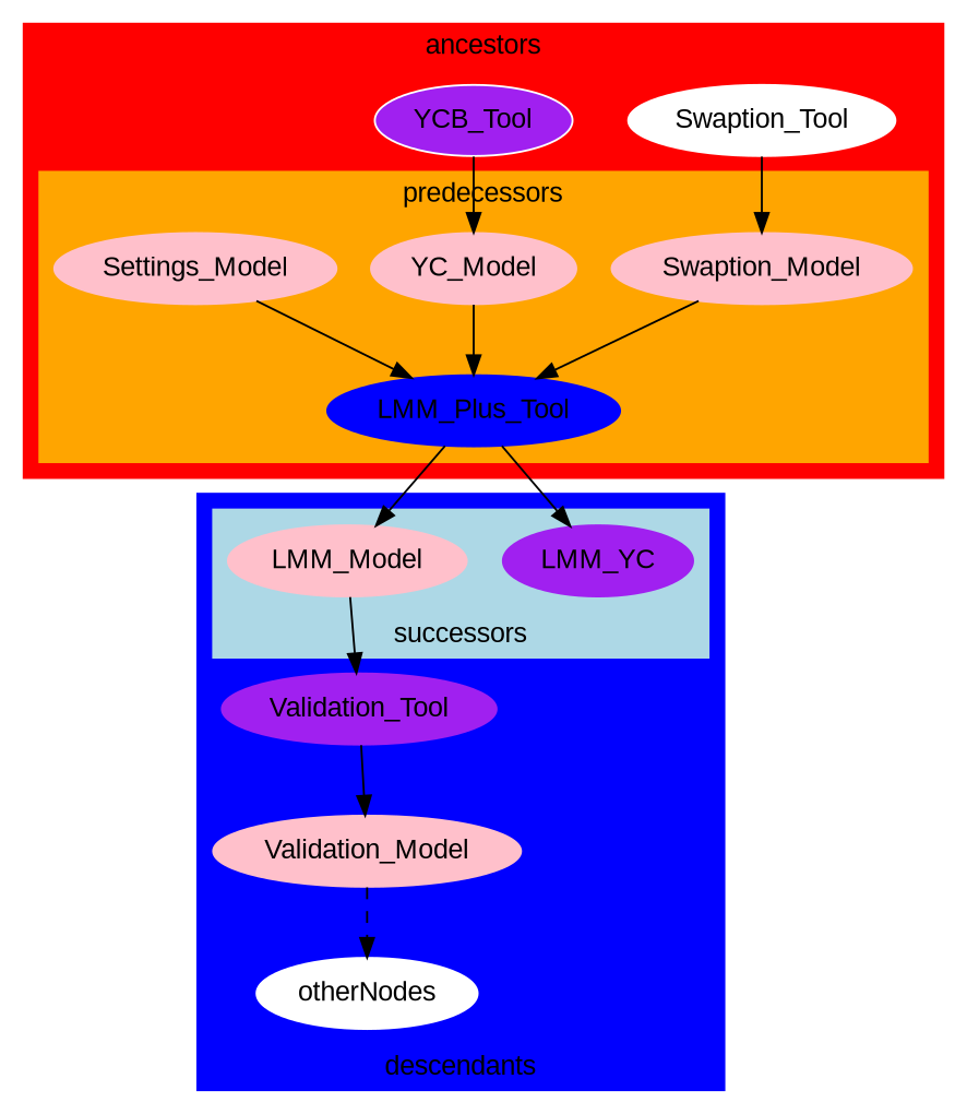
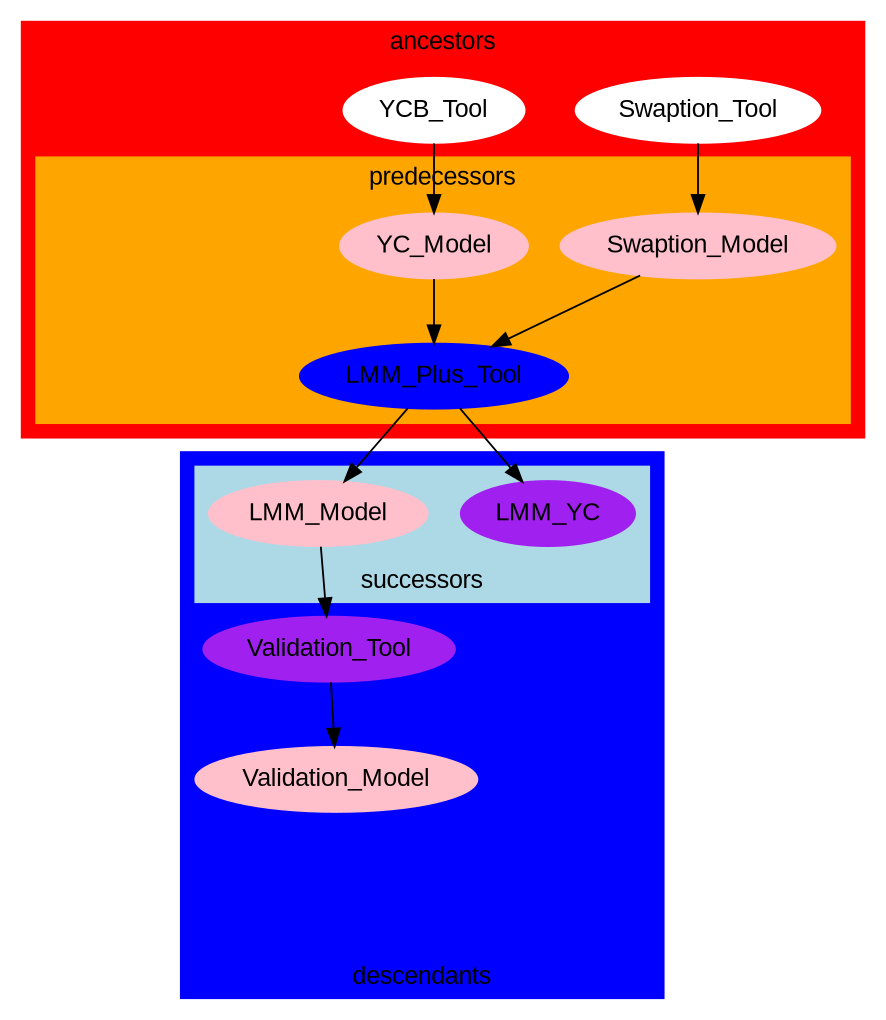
  digraph {
    fontname="Liberation Sans"
    node [color=pink fontname="Liberation Sans" style=filled]
    edge [fontname="Liberation Sans"]
    LMM_Plus_Tool [color=blue]
    Swaption_Model
    YC_Model
-   Settings_Model
    Swaption_Tool [color=white]
-   YCB_Tool [color=white fillcolor=purple]
+   YCB_Tool [color=white]
    LMM_YC [color=purple]
    LMM_Model
    Validation_Tool [color=purple]
    Validation_Model
-   otherNodes [color=white type=box]
    subgraph cluster_1 {
      color=red
      label=ancestors
      style=filled
      Swaption_Tool
      YCB_Tool
      subgraph cluster_2 {
        color=orange
        label=predecessors
        style=filled
        LMM_Plus_Tool
        Swaption_Model
        YC_Model
-       Settings_Model
      }
    }
    subgraph cluster_3 {
      color=blue
      label=descendants
      labelloc=b
      style=filled
      Validation_Tool
      Validation_Model
-     otherNodes
      subgraph cluster_4 {
        color=lightblue
        label=successors
        labelloc=b
        style=filled
        LMM_YC
        LMM_Model
      }
    }
    LMM_Plus_Tool -> LMM_YC
    LMM_Plus_Tool -> LMM_Model
    Swaption_Model -> LMM_Plus_Tool
    YC_Model -> LMM_Plus_Tool
-   Settings_Model -> LMM_Plus_Tool
    Swaption_Tool -> Swaption_Model [style=solid]
    YCB_Tool -> YC_Model [style=solid]
    LMM_Model -> Validation_Tool
    Validation_Tool -> Validation_Model
-   Validation_Model -> otherNodes [style=dashed]
  }
